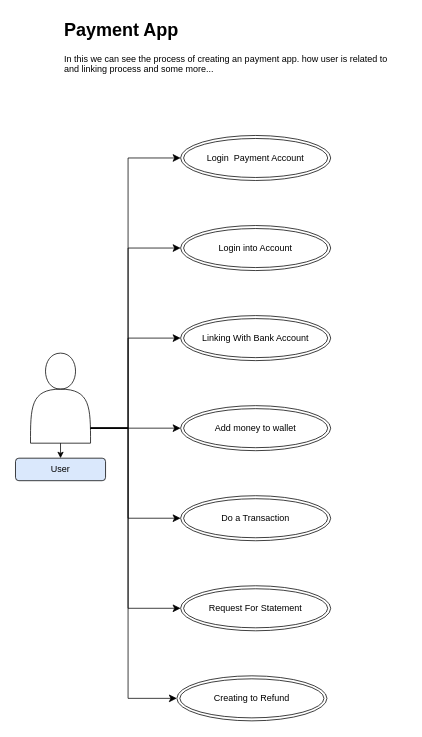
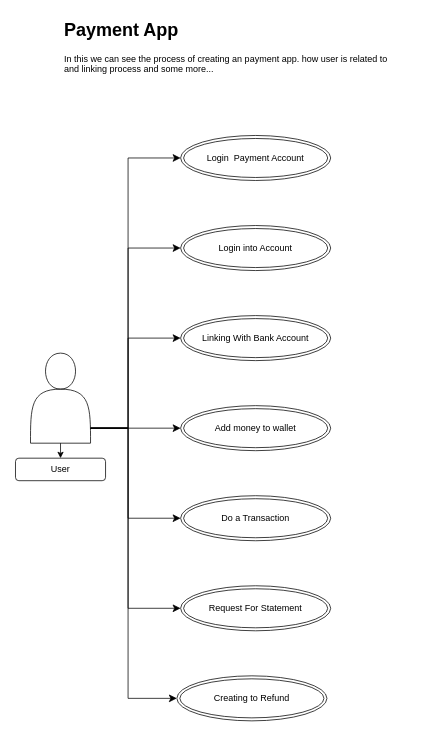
  <mxCell id="0" />
  <mxCell id="1" parent="0" />
  <mxCell id="2" value="" style="shape=actor;whiteSpace=wrap;html=1;" vertex="1" parent="1"><mxGeometry x="40" y="470" width="80" height="120" as="geometry" /></mxCell>
- <mxCell id="3" value="User" style="rounded=1;whiteSpace=wrap;html=1;fillColor=#dae8fc;" vertex="1" parent="1"><mxGeometry x="20" y="610" width="120" height="30" as="geometry" /></mxCell>
+ <mxCell id="3" value="User" style="rounded=1;whiteSpace=wrap;html=1;" vertex="1" parent="1"><mxGeometry x="20" y="610" width="120" height="30" as="geometry" /></mxCell>
  <mxCell id="4" value="" style="edgeStyle=orthogonalEdgeStyle;rounded=0;orthogonalLoop=1;jettySize=auto;html=1;" edge="1" parent="1"><mxGeometry relative="1" as="geometry"><mxPoint x="80" y="590" as="sourcePoint" /><mxPoint x="80" y="610" as="targetPoint" /></mxGeometry></mxCell>
  <mxCell id="5" value="Login&amp;nbsp; Payment Account" style="ellipse;shape=doubleEllipse;whiteSpace=wrap;html=1;" vertex="1" parent="1"><mxGeometry x="240" y="180" width="200" height="60" as="geometry" /></mxCell>
  <mxCell id="6" value="Login into Account" style="ellipse;shape=doubleEllipse;whiteSpace=wrap;html=1;" vertex="1" parent="1"><mxGeometry x="240" y="300" width="200" height="60" as="geometry" /></mxCell>
  <mxCell id="7" value="Linking With Bank Account" style="ellipse;shape=doubleEllipse;whiteSpace=wrap;html=1;" vertex="1" parent="1"><mxGeometry x="240" y="420" width="200" height="60" as="geometry" /></mxCell>
  <mxCell id="8" value="Add money to wallet" style="ellipse;shape=doubleEllipse;whiteSpace=wrap;html=1;" vertex="1" parent="1"><mxGeometry x="240" y="540" width="200" height="60" as="geometry" /></mxCell>
  <mxCell id="9" value="Do a Transaction" style="ellipse;shape=doubleEllipse;whiteSpace=wrap;html=1;" vertex="1" parent="1"><mxGeometry x="240" y="660" width="200" height="60" as="geometry" /></mxCell>
  <mxCell id="10" value="Request For Statement" style="ellipse;shape=doubleEllipse;whiteSpace=wrap;html=1;" vertex="1" parent="1"><mxGeometry x="240" y="780" width="200" height="60" as="geometry" /></mxCell>
  <mxCell id="11" value="Creating to Refund" style="ellipse;shape=doubleEllipse;whiteSpace=wrap;html=1;" vertex="1" parent="1"><mxGeometry x="235" y="900" width="200" height="60" as="geometry" /></mxCell>
  <mxCell id="12" value="" style="edgeStyle=segmentEdgeStyle;endArrow=classic;html=1;curved=0;rounded=0;endSize=8;startSize=8;sourcePerimeterSpacing=0;targetPerimeterSpacing=0;entryX=0;entryY=0.5;entryDx=0;entryDy=0;" edge="1" parent="1"><mxGeometry width="100" relative="1" as="geometry"><mxPoint x="120" y="570" as="sourcePoint" /><mxPoint x="240" y="210" as="targetPoint" /><Array as="points"><mxPoint x="120" y="570" /><mxPoint x="170" y="570" /><mxPoint x="170" y="210" /></Array></mxGeometry></mxCell>
  <mxCell id="13" value="" style="edgeStyle=segmentEdgeStyle;endArrow=classic;html=1;curved=0;rounded=0;endSize=8;startSize=8;sourcePerimeterSpacing=0;targetPerimeterSpacing=0;entryX=0;entryY=0.5;entryDx=0;entryDy=0;" edge="1" parent="1"><mxGeometry width="100" relative="1" as="geometry"><mxPoint x="120" y="570" as="sourcePoint" /><mxPoint x="240" y="330" as="targetPoint" /><Array as="points"><mxPoint x="120" y="570" /><mxPoint x="170" y="570" /><mxPoint x="170" y="330" /></Array></mxGeometry></mxCell>
  <mxCell id="14" value="" style="edgeStyle=segmentEdgeStyle;endArrow=classic;html=1;curved=0;rounded=0;endSize=8;startSize=8;sourcePerimeterSpacing=0;targetPerimeterSpacing=0;entryX=0;entryY=0.5;entryDx=0;entryDy=0;" edge="1" parent="1"><mxGeometry width="100" relative="1" as="geometry"><mxPoint x="120" y="570" as="sourcePoint" /><mxPoint x="240" y="450" as="targetPoint" /><Array as="points"><mxPoint x="140" y="570" /><mxPoint x="170" y="570" /><mxPoint x="170" y="450" /></Array></mxGeometry></mxCell>
  <mxCell id="15" value="" style="edgeStyle=segmentEdgeStyle;endArrow=classic;html=1;curved=0;rounded=0;endSize=8;startSize=8;sourcePerimeterSpacing=0;targetPerimeterSpacing=0;" edge="1" parent="1"><mxGeometry width="100" relative="1" as="geometry"><mxPoint x="120" y="570" as="sourcePoint" /><mxPoint x="240" y="570" as="targetPoint" /><Array as="points"><mxPoint x="140" y="570" /><mxPoint x="140" y="570" /></Array></mxGeometry></mxCell>
  <mxCell id="16" value="" style="edgeStyle=segmentEdgeStyle;endArrow=classic;html=1;curved=0;rounded=0;endSize=8;startSize=8;sourcePerimeterSpacing=0;targetPerimeterSpacing=0;entryX=0;entryY=0.5;entryDx=0;entryDy=0;" edge="1" parent="1"><mxGeometry width="100" relative="1" as="geometry"><mxPoint x="120" y="570" as="sourcePoint" /><mxPoint x="240" y="690" as="targetPoint" /><Array as="points"><mxPoint x="120" y="570" /><mxPoint x="170" y="570" /><mxPoint x="170" y="690" /></Array></mxGeometry></mxCell>
  <mxCell id="17" value="" style="edgeStyle=segmentEdgeStyle;endArrow=classic;html=1;curved=0;rounded=0;endSize=8;startSize=8;sourcePerimeterSpacing=0;targetPerimeterSpacing=0;" edge="1" parent="1"><mxGeometry width="100" relative="1" as="geometry"><mxPoint x="120" y="570" as="sourcePoint" /><mxPoint x="240" y="810" as="targetPoint" /><Array as="points"><mxPoint x="170" y="570" /><mxPoint x="170" y="810" /><mxPoint x="240" y="810" /></Array></mxGeometry></mxCell>
  <mxCell id="18" value="" style="edgeStyle=segmentEdgeStyle;endArrow=classic;html=1;curved=0;rounded=0;endSize=8;startSize=8;sourcePerimeterSpacing=0;targetPerimeterSpacing=0;" edge="1" parent="1"><mxGeometry width="100" relative="1" as="geometry"><mxPoint x="120" y="570" as="sourcePoint" /><mxPoint x="235" y="930" as="targetPoint" /><Array as="points"><mxPoint x="120" y="570" /><mxPoint x="170" y="570" /><mxPoint x="170" y="930" /></Array></mxGeometry></mxCell>
  <mxCell id="19" value="&lt;h1&gt;Payment App&lt;/h1&gt;&lt;div&gt;In this we can see the process of creating an payment app. how user is related to and linking process and some more...&lt;/div&gt;" style="text;html=1;strokeColor=none;fillColor=none;spacing=5;spacingTop=-20;whiteSpace=wrap;overflow=hidden;rounded=0;" vertex="1" parent="1"><mxGeometry x="80" y="20" width="460" height="100" as="geometry" /></mxCell>
